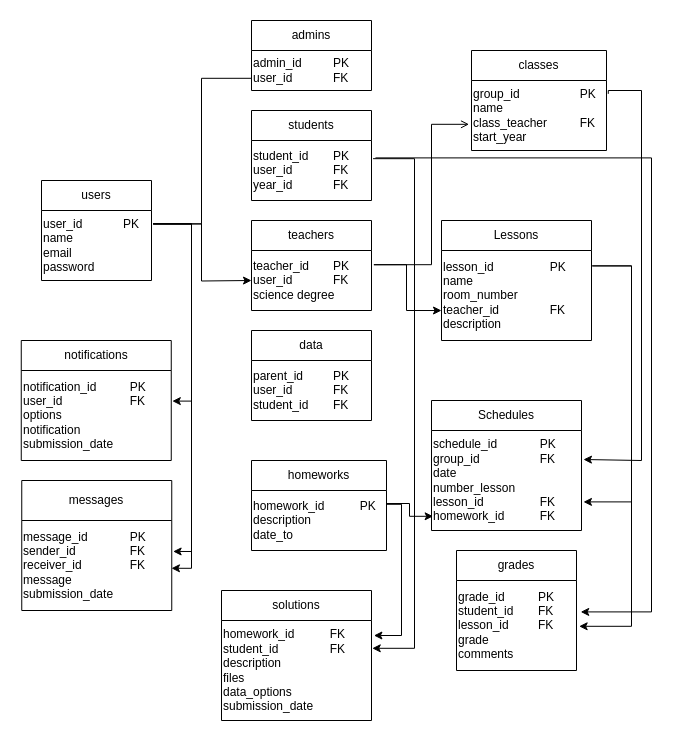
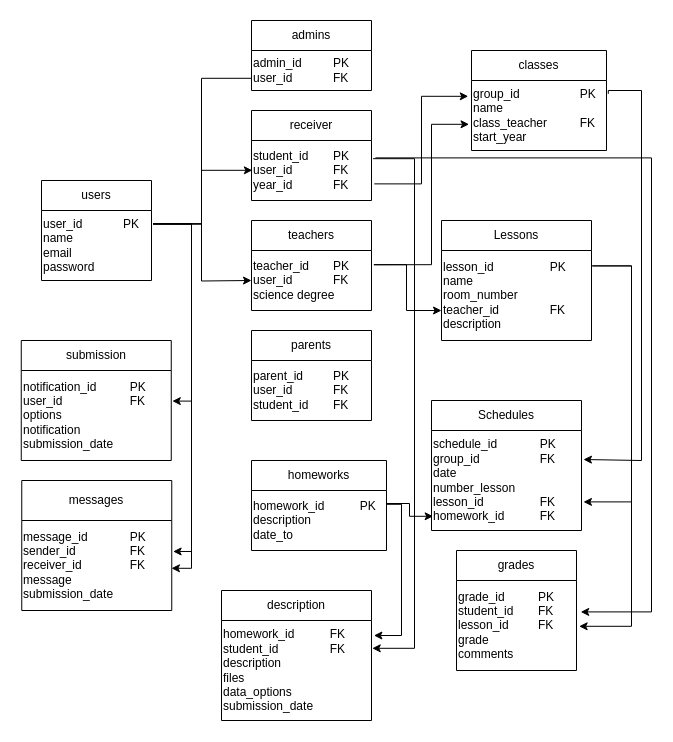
  <mxCell id="0" />
  <mxCell id="1" parent="0" />
  <mxCell id="2" value="users" style="rounded=0;whiteSpace=wrap;html=1;shape=swimlane;fontStyle=0;startSize=30;childLayout=stackLayout;horizontal=1;horizontalStack=0;resizeParent=1;resizeParentMax=0;resizeLast=0;collapsible=1;marginBottom=0;" vertex="1" parent="1"><mxGeometry x="41" y="180" width="110" height="100" as="geometry" /></mxCell>
  <mxCell id="3" value="&lt;span style=&quot;background-color: initial;&quot;&gt;user_id&lt;span style=&quot;white-space: pre;&quot;&gt;&#09;&lt;/span&gt;&lt;span style=&quot;white-space: pre;&quot;&gt;&#09;&lt;/span&gt;PK&lt;/span&gt;&lt;br&gt;&lt;span style=&quot;background-color: initial;&quot;&gt;name&lt;/span&gt;&lt;br&gt;&lt;span style=&quot;background-color: initial;&quot;&gt;email&lt;/span&gt;&lt;br&gt;&lt;span style=&quot;background-color: initial;&quot;&gt;password&lt;/span&gt;" style="text;html=1;align=left;verticalAlign=middle;resizable=0;points=[];autosize=1;strokeColor=none;fillColor=none;" vertex="1" parent="2"><mxGeometry y="30" width="110" height="70" as="geometry" /></mxCell>
  <mxCell id="4" value="teachers" style="rounded=0;whiteSpace=wrap;html=1;shape=swimlane;fontStyle=0;startSize=30;childLayout=stackLayout;horizontal=1;horizontalStack=0;resizeParent=1;resizeParentMax=0;resizeLast=0;collapsible=1;marginBottom=0;" vertex="1" parent="1"><mxGeometry x="251" y="220" width="120" height="90" as="geometry" /></mxCell>
  <mxCell id="5" value="&lt;span style=&quot;background-color: initial;&quot;&gt;teacher_id&lt;span style=&quot;white-space: pre;&quot;&gt;&#09;&lt;/span&gt;PK&lt;/span&gt;&lt;br&gt;&lt;span style=&quot;background-color: initial;&quot;&gt;user_id&lt;span style=&quot;white-space: pre;&quot;&gt;&#09;&lt;/span&gt;&lt;span style=&quot;white-space: pre;&quot;&gt;&#09;&lt;/span&gt;FK&lt;/span&gt;&lt;div&gt;science degree&lt;br&gt;&lt;/div&gt;" style="text;html=1;align=left;verticalAlign=middle;resizable=0;points=[];autosize=1;strokeColor=none;fillColor=none;" vertex="1" parent="4"><mxGeometry y="30" width="120" height="60" as="geometry" /></mxCell>
- <mxCell id="6" value="students" style="rounded=0;whiteSpace=wrap;html=1;shape=swimlane;fontStyle=0;startSize=30;childLayout=stackLayout;horizontal=1;horizontalStack=0;resizeParent=1;resizeParentMax=0;resizeLast=0;collapsible=1;marginBottom=0;" vertex="1" parent="1"><mxGeometry x="251" y="110" width="120" height="90" as="geometry" /></mxCell>
+ <mxCell id="6" value="receiver" style="rounded=0;whiteSpace=wrap;html=1;shape=swimlane;fontStyle=0;startSize=30;childLayout=stackLayout;horizontal=1;horizontalStack=0;resizeParent=1;resizeParentMax=0;resizeLast=0;collapsible=1;marginBottom=0;" vertex="1" parent="1"><mxGeometry x="251" y="110" width="120" height="90" as="geometry" /></mxCell>
  <mxCell id="7" value="&lt;span style=&quot;background-color: initial;&quot;&gt;student_id&lt;span style=&quot;white-space: pre;&quot;&gt;&#09;&lt;/span&gt;PK&amp;nbsp;&lt;/span&gt;&lt;div&gt;&lt;span style=&quot;background-color: initial;&quot;&gt;user_id&lt;span style=&quot;white-space: pre;&quot;&gt;&#09;&lt;/span&gt;&lt;span style=&quot;white-space: pre;&quot;&gt;&#09;&lt;/span&gt;FK&lt;/span&gt;&lt;br&gt;&lt;span style=&quot;background-color: initial;&quot;&gt;year_id&lt;span style=&quot;white-space: pre;&quot;&gt;&#09;&lt;/span&gt;&lt;span style=&quot;white-space: pre;&quot;&gt;&#09;&lt;/span&gt;FK&lt;/span&gt;&lt;br&gt;&lt;/div&gt;" style="text;html=1;align=left;verticalAlign=middle;resizable=0;points=[];autosize=1;strokeColor=none;fillColor=none;" vertex="1" parent="6"><mxGeometry y="30" width="120" height="60" as="geometry" /></mxCell>
- <mxCell id="8" value="data" style="rounded=0;whiteSpace=wrap;html=1;shape=swimlane;fontStyle=0;startSize=30;childLayout=stackLayout;horizontal=1;horizontalStack=0;resizeParent=1;resizeParentMax=0;resizeLast=0;collapsible=1;marginBottom=0;" vertex="1" parent="1"><mxGeometry x="251" y="330" width="120" height="90" as="geometry" /></mxCell>
+ <mxCell id="8" value="parents" style="rounded=0;whiteSpace=wrap;html=1;shape=swimlane;fontStyle=0;startSize=30;childLayout=stackLayout;horizontal=1;horizontalStack=0;resizeParent=1;resizeParentMax=0;resizeLast=0;collapsible=1;marginBottom=0;" vertex="1" parent="1"><mxGeometry x="251" y="330" width="120" height="90" as="geometry" /></mxCell>
  <mxCell id="9" value="&lt;span style=&quot;background-color: initial;&quot;&gt;parent_id&lt;span style=&quot;white-space: pre;&quot;&gt;&#09;&lt;/span&gt;&lt;span style=&quot;white-space: pre;&quot;&gt;&#09;&lt;/span&gt;PK&lt;/span&gt;&lt;br&gt;&lt;span style=&quot;background-color: initial;&quot;&gt;user_id&lt;span style=&quot;white-space: pre;&quot;&gt;&#09;&lt;/span&gt;&lt;span style=&quot;white-space: pre;&quot;&gt;&#09;&lt;/span&gt;FK&lt;/span&gt;&lt;br&gt;&lt;span style=&quot;background-color: initial;&quot;&gt;student_id&lt;span style=&quot;white-space: pre;&quot;&gt;&#09;&lt;/span&gt;FK&lt;/span&gt;" style="text;html=1;align=left;verticalAlign=middle;resizable=0;points=[];autosize=1;strokeColor=none;fillColor=none;" vertex="1" parent="8"><mxGeometry y="30" width="120" height="60" as="geometry" /></mxCell>
  <mxCell id="10" value="admins" style="rounded=0;whiteSpace=wrap;html=1;shape=swimlane;fontStyle=0;startSize=30;childLayout=stackLayout;horizontal=1;horizontalStack=0;resizeParent=1;resizeParentMax=0;resizeLast=0;collapsible=1;marginBottom=0;" vertex="1" parent="1"><mxGeometry x="251" y="20" width="120" height="70" as="geometry" /></mxCell>
  <mxCell id="11" value="&lt;span style=&quot;background-color: initial;&quot;&gt;admin_id&lt;span style=&quot;white-space: pre;&quot;&gt;&#09;&lt;/span&gt;&lt;span style=&quot;white-space: pre;&quot;&gt;&#09;&lt;/span&gt;PK&lt;/span&gt;&lt;br&gt;&lt;span style=&quot;background-color: initial;&quot;&gt;user_id&lt;span style=&quot;white-space: pre;&quot;&gt;&#09;&lt;/span&gt;&lt;span style=&quot;white-space: pre;&quot;&gt;&#09;&lt;/span&gt;FK&lt;/span&gt;" style="text;html=1;align=left;verticalAlign=middle;resizable=0;points=[];autosize=1;strokeColor=none;fillColor=none;" vertex="1" parent="10"><mxGeometry y="30" width="120" height="40" as="geometry" /></mxCell>
  <mxCell id="12" value="Lessons" style="rounded=0;whiteSpace=wrap;html=1;shape=swimlane;fontStyle=0;startSize=30;childLayout=stackLayout;horizontal=1;horizontalStack=0;resizeParent=1;resizeParentMax=0;resizeLast=0;collapsible=1;marginBottom=0;" vertex="1" parent="1"><mxGeometry x="441" y="220" width="150" height="120" as="geometry" /></mxCell>
  <mxCell id="13" value="lesson_id&lt;span style=&quot;white-space: pre;&quot;&gt;&#09;&lt;/span&gt;&lt;span style=&quot;white-space: pre;&quot;&gt;&#09;&lt;span style=&quot;white-space: pre;&quot;&gt;&#09;&lt;/span&gt;&lt;/span&gt;PK&amp;nbsp;&lt;div&gt;name&lt;/div&gt;&lt;div&gt;room_number&lt;br&gt;&lt;div&gt;teacher_id&lt;span style=&quot;white-space: pre;&quot;&gt;&#09;&lt;span style=&quot;white-space: pre;&quot;&gt;&#09;&lt;/span&gt;&lt;/span&gt;FK&lt;/div&gt;&lt;div&gt;description&lt;/div&gt;&lt;/div&gt;" style="text;html=1;align=left;verticalAlign=middle;resizable=0;points=[];autosize=1;strokeColor=none;fillColor=none;" vertex="1" parent="12"><mxGeometry y="30" width="150" height="90" as="geometry" /></mxCell>
  <mxCell id="14" value="Schedules" style="rounded=0;whiteSpace=wrap;html=1;shape=swimlane;fontStyle=0;startSize=30;childLayout=stackLayout;horizontal=1;horizontalStack=0;resizeParent=1;resizeParentMax=0;resizeLast=0;collapsible=1;marginBottom=0;" vertex="1" parent="1"><mxGeometry x="431" y="400" width="150" height="130" as="geometry" /></mxCell>
  <mxCell id="15" value="schedule_id&lt;span style=&quot;white-space: pre;&quot;&gt;&#09;&lt;/span&gt;&lt;span style=&quot;white-space: pre;&quot;&gt;&#09;&lt;/span&gt;PK&lt;div&gt;group_id&lt;span style=&quot;white-space: pre;&quot;&gt;&#09;&lt;/span&gt;&lt;span style=&quot;white-space: pre;&quot;&gt;&#09;&lt;/span&gt;&lt;span style=&quot;white-space: pre;&quot;&gt;&#09;&lt;/span&gt;FK&lt;/div&gt;&lt;div&gt;date&amp;nbsp;&lt;/div&gt;&lt;div&gt;&lt;span style=&quot;background-color: initial;&quot;&gt;number_lesson&lt;/span&gt;&lt;br&gt;&lt;/div&gt;&lt;div&gt;lesson_id&lt;span style=&quot;white-space: pre;&quot;&gt;&#09;&lt;/span&gt;&lt;span style=&quot;white-space: pre;&quot;&gt;&#09;&lt;/span&gt;&lt;span style=&quot;white-space: pre;&quot;&gt;&#09;&lt;/span&gt;FK&lt;/div&gt;&lt;div&gt;homework_id&lt;span style=&quot;white-space: pre;&quot;&gt;&#09;&lt;/span&gt;&lt;span style=&quot;white-space: pre;&quot;&gt;&#09;&lt;/span&gt;FK&lt;/div&gt;" style="text;html=1;align=left;verticalAlign=middle;resizable=0;points=[];autosize=1;strokeColor=none;fillColor=none;" vertex="1" parent="14"><mxGeometry y="30" width="150" height="100" as="geometry" /></mxCell>
  <mxCell id="16" value="classes" style="rounded=0;whiteSpace=wrap;html=1;shape=swimlane;fontStyle=0;startSize=30;childLayout=stackLayout;horizontal=1;horizontalStack=0;resizeParent=1;resizeParentMax=0;resizeLast=0;collapsible=1;marginBottom=0;" vertex="1" parent="1"><mxGeometry x="471" y="50" width="135" height="100" as="geometry" /></mxCell>
  <mxCell id="17" value="&lt;span style=&quot;background-color: initial;&quot;&gt;group_id&lt;span style=&quot;white-space: pre;&quot;&gt;&#09;&lt;/span&gt;&lt;span style=&quot;white-space: pre;&quot;&gt;&#09;&lt;/span&gt;&lt;span style=&quot;white-space: pre;&quot;&gt;&#09;&lt;/span&gt;PK&lt;/span&gt;&lt;br&gt;&lt;span style=&quot;background-color: initial;&quot;&gt;name&lt;/span&gt;&lt;br&gt;&lt;span style=&quot;background-color: initial;&quot;&gt;class_teacher&lt;span style=&quot;white-space: pre;&quot;&gt;&#09;&lt;/span&gt;&lt;span style=&quot;white-space: pre;&quot;&gt;&#09;&lt;/span&gt;FK&lt;/span&gt;&lt;br&gt;&lt;span style=&quot;background-color: initial;&quot;&gt;start_year&lt;/span&gt;" style="text;html=1;align=left;verticalAlign=middle;resizable=0;points=[];autosize=1;strokeColor=none;fillColor=none;" vertex="1" parent="16"><mxGeometry y="30" width="135" height="70" as="geometry" /></mxCell>
+ <mxCell id="18" style="edgeStyle=orthogonalEdgeStyle;rounded=0;orthogonalLoop=1;jettySize=auto;html=1;exitX=1.023;exitY=0.723;exitDx=0;exitDy=0;entryX=-0.024;entryY=0.226;entryDx=0;entryDy=0;entryPerimeter=0;exitPerimeter=0;" edge="1" parent="1" source="7" target="17"><mxGeometry relative="1" as="geometry" /></mxCell>
  <mxCell id="19" style="edgeStyle=orthogonalEdgeStyle;rounded=0;orthogonalLoop=1;jettySize=auto;html=1;exitX=1.015;exitY=0.191;exitDx=0;exitDy=0;entryX=0.001;entryY=0.695;entryDx=0;entryDy=0;entryPerimeter=0;exitPerimeter=0;endArrow=none;" edge="1" parent="1" source="3" target="11"><mxGeometry relative="1" as="geometry" /></mxCell>
+ <mxCell id="20" style="edgeStyle=orthogonalEdgeStyle;rounded=0;orthogonalLoop=1;jettySize=auto;html=1;exitX=1.015;exitY=0.191;exitDx=0;exitDy=0;entryX=0.007;entryY=0.497;entryDx=0;entryDy=0;entryPerimeter=0;exitPerimeter=0;" edge="1" parent="1" source="3" target="7"><mxGeometry relative="1" as="geometry" /></mxCell>
  <mxCell id="21" style="edgeStyle=orthogonalEdgeStyle;rounded=0;orthogonalLoop=1;jettySize=auto;html=1;exitX=1.015;exitY=0.191;exitDx=0;exitDy=0;exitPerimeter=0;" edge="1" parent="1" source="3"><mxGeometry relative="1" as="geometry"><mxPoint x="251" y="280" as="targetPoint" /></mxGeometry></mxCell>
- <mxCell id="22" style="edgeStyle=orthogonalEdgeStyle;rounded=0;orthogonalLoop=1;jettySize=auto;html=1;exitX=1.02;exitY=0.237;exitDx=0;exitDy=0;entryX=-0.018;entryY=0.626;entryDx=0;entryDy=0;entryPerimeter=0;exitPerimeter=0;endArrow=open;" edge="1" parent="1" source="5" target="17"><mxGeometry relative="1" as="geometry"><Array as="points"><mxPoint x="431" y="264" /><mxPoint x="431" y="124" /></Array></mxGeometry></mxCell>
+ <mxCell id="22" style="edgeStyle=orthogonalEdgeStyle;rounded=0;orthogonalLoop=1;jettySize=auto;html=1;exitX=1.02;exitY=0.237;exitDx=0;exitDy=0;entryX=-0.018;entryY=0.626;entryDx=0;entryDy=0;entryPerimeter=0;exitPerimeter=0;" edge="1" parent="1" source="5" target="17"><mxGeometry relative="1" as="geometry"><Array as="points"><mxPoint x="431" y="264" /><mxPoint x="431" y="124" /></Array></mxGeometry></mxCell>
  <mxCell id="23" style="edgeStyle=orthogonalEdgeStyle;rounded=0;orthogonalLoop=1;jettySize=auto;html=1;exitX=1.02;exitY=0.237;exitDx=0;exitDy=0;entryX=0;entryY=0.667;entryDx=0;entryDy=0;entryPerimeter=0;exitPerimeter=0;" edge="1" parent="1" source="5" target="13"><mxGeometry relative="1" as="geometry" /></mxCell>
  <mxCell id="24" value="grades" style="rounded=0;whiteSpace=wrap;html=1;shape=swimlane;fontStyle=0;startSize=30;childLayout=stackLayout;horizontal=1;horizontalStack=0;resizeParent=1;resizeParentMax=0;resizeLast=0;collapsible=1;marginBottom=0;" vertex="1" parent="1"><mxGeometry x="456" y="550" width="120" height="120" as="geometry" /></mxCell>
  <mxCell id="25" value="grade_id&lt;span style=&quot;white-space: pre;&quot;&gt;&#09;&lt;/span&gt;&lt;span style=&quot;white-space: pre;&quot;&gt;&#09;&lt;/span&gt;PK&lt;div&gt;student_id&lt;span style=&quot;white-space: pre;&quot;&gt;&#09;&lt;/span&gt;FK&lt;div&gt;lesson_id&lt;span style=&quot;white-space: pre;&quot;&gt;&#09;&lt;/span&gt;&lt;span style=&quot;white-space: pre;&quot;&gt;&#09;&lt;/span&gt;FK&lt;div&gt;grade&lt;br&gt;comments&lt;/div&gt;&lt;/div&gt;&lt;/div&gt;" style="text;html=1;align=left;verticalAlign=middle;resizable=0;points=[];autosize=1;strokeColor=none;fillColor=none;" vertex="1" parent="24"><mxGeometry y="30" width="120" height="90" as="geometry" /></mxCell>
  <mxCell id="26" style="edgeStyle=orthogonalEdgeStyle;rounded=0;orthogonalLoop=1;jettySize=auto;html=1;exitX=1.005;exitY=0.171;exitDx=0;exitDy=0;exitPerimeter=0;entryX=1.013;entryY=0.714;entryDx=0;entryDy=0;entryPerimeter=0;" edge="1" parent="1" source="13" target="15"><mxGeometry relative="1" as="geometry"><mxPoint x="581" y="500" as="targetPoint" /><Array as="points"><mxPoint x="631" y="265" /><mxPoint x="631" y="501" /></Array></mxGeometry></mxCell>
  <mxCell id="27" style="edgeStyle=orthogonalEdgeStyle;rounded=0;orthogonalLoop=1;jettySize=auto;html=1;exitX=1.013;exitY=0.191;exitDx=0;exitDy=0;entryX=1.013;entryY=0.29;entryDx=0;entryDy=0;entryPerimeter=0;exitPerimeter=0;" edge="1" parent="1" source="17" target="15"><mxGeometry relative="1" as="geometry"><Array as="points"><mxPoint x="608" y="90" /><mxPoint x="641" y="90" /><mxPoint x="641" y="460" /></Array></mxGeometry></mxCell>
  <mxCell id="28" style="edgeStyle=orthogonalEdgeStyle;rounded=0;orthogonalLoop=1;jettySize=auto;html=1;exitX=1.005;exitY=0.171;exitDx=0;exitDy=0;entryX=1.022;entryY=0.509;entryDx=0;entryDy=0;entryPerimeter=0;exitPerimeter=0;" edge="1" parent="1" source="13" target="25"><mxGeometry relative="1" as="geometry"><Array as="points"><mxPoint x="631" y="265" /><mxPoint x="631" y="626" /></Array></mxGeometry></mxCell>
  <mxCell id="29" style="edgeStyle=orthogonalEdgeStyle;rounded=0;orthogonalLoop=1;jettySize=auto;html=1;exitX=1.033;exitY=0.29;exitDx=0;exitDy=0;entryX=1.035;entryY=0.349;entryDx=0;entryDy=0;entryPerimeter=0;exitPerimeter=0;" edge="1" parent="1" source="7" target="25"><mxGeometry relative="1" as="geometry"><Array as="points"><mxPoint x="651" y="157" /><mxPoint x="651" y="611" /></Array></mxGeometry></mxCell>
- <mxCell id="30" value="notifications" style="rounded=0;whiteSpace=wrap;html=1;shape=swimlane;fontStyle=0;startSize=30;childLayout=stackLayout;horizontal=1;horizontalStack=0;resizeParent=1;resizeParentMax=0;resizeLast=0;collapsible=1;marginBottom=0;" vertex="1" parent="1"><mxGeometry x="20.75" y="340" width="150" height="120" as="geometry" /></mxCell>
+ <mxCell id="30" value="submission" style="rounded=0;whiteSpace=wrap;html=1;shape=swimlane;fontStyle=0;startSize=30;childLayout=stackLayout;horizontal=1;horizontalStack=0;resizeParent=1;resizeParentMax=0;resizeLast=0;collapsible=1;marginBottom=0;" vertex="1" parent="1"><mxGeometry x="20.75" y="340" width="150" height="120" as="geometry" /></mxCell>
  <mxCell id="31" value="notification_id&lt;span style=&quot;white-space: pre;&quot;&gt;&#09;&lt;/span&gt;&lt;span style=&quot;white-space: pre;&quot;&gt;&#09;&lt;/span&gt;PK&lt;div&gt;user_id&lt;span style=&quot;white-space: pre;&quot;&gt;&#09;&lt;/span&gt;&lt;span style=&quot;white-space: pre;&quot;&gt;&#09;&lt;/span&gt;&lt;span style=&quot;white-space: pre;&quot;&gt;&#09;&lt;/span&gt;FK&lt;/div&gt;&lt;div&gt;options&lt;/div&gt;&lt;div&gt;notification&lt;br&gt;submission_date&lt;br&gt;&lt;/div&gt;" style="text;html=1;align=left;verticalAlign=middle;resizable=0;points=[];autosize=1;strokeColor=none;fillColor=none;" vertex="1" parent="30"><mxGeometry y="30" width="150" height="90" as="geometry" /></mxCell>
  <mxCell id="32" value="messages" style="rounded=0;whiteSpace=wrap;html=1;shape=swimlane;fontStyle=0;startSize=40;childLayout=stackLayout;horizontal=1;horizontalStack=0;resizeParent=1;resizeParentMax=0;resizeLast=0;collapsible=1;marginBottom=0;" vertex="1" parent="1"><mxGeometry x="21.25" y="480" width="150" height="130" as="geometry" /></mxCell>
  <mxCell id="33" value="message_id&lt;span style=&quot;white-space: pre;&quot;&gt;&#09;&lt;/span&gt;&lt;span style=&quot;white-space: pre;&quot;&gt;&#09;&lt;/span&gt;PK&lt;div&gt;sender_id&lt;span style=&quot;white-space: pre;&quot;&gt;&#09;&lt;/span&gt;&lt;span style=&quot;white-space: pre;&quot;&gt;&#09;&lt;/span&gt;FK&lt;div&gt;receiver_id&lt;span style=&quot;white-space: pre;&quot;&gt;&#09;&lt;/span&gt;&lt;span style=&quot;white-space: pre;&quot;&gt;&#09;&lt;/span&gt;FK&lt;div&gt;message&lt;br&gt;submission_date&lt;br&gt;&lt;/div&gt;&lt;/div&gt;&lt;/div&gt;" style="text;html=1;align=left;verticalAlign=middle;resizable=0;points=[];autosize=1;strokeColor=none;fillColor=none;" vertex="1" parent="32"><mxGeometry y="40" width="150" height="90" as="geometry" /></mxCell>
  <mxCell id="34" style="edgeStyle=orthogonalEdgeStyle;rounded=0;orthogonalLoop=1;jettySize=auto;html=1;exitX=1.015;exitY=0.191;exitDx=0;exitDy=0;entryX=1.007;entryY=0.34;entryDx=0;entryDy=0;entryPerimeter=0;exitPerimeter=0;" edge="1" parent="1" source="3" target="31"><mxGeometry relative="1" as="geometry"><Array as="points"><mxPoint x="191" y="223" /><mxPoint x="191" y="401" /></Array></mxGeometry></mxCell>
  <mxCell id="35" style="edgeStyle=orthogonalEdgeStyle;rounded=0;orthogonalLoop=1;jettySize=auto;html=1;exitX=1.015;exitY=0.191;exitDx=0;exitDy=0;entryX=1.009;entryY=0.344;entryDx=0;entryDy=0;entryPerimeter=0;exitPerimeter=0;" edge="1" parent="1" source="3" target="33"><mxGeometry relative="1" as="geometry"><Array as="points"><mxPoint x="191" y="223" /><mxPoint x="191" y="551" /></Array></mxGeometry></mxCell>
  <mxCell id="36" style="edgeStyle=orthogonalEdgeStyle;rounded=0;orthogonalLoop=1;jettySize=auto;html=1;exitX=1.015;exitY=0.191;exitDx=0;exitDy=0;entryX=0.998;entryY=0.531;entryDx=0;entryDy=0;entryPerimeter=0;exitPerimeter=0;" edge="1" parent="1" source="3" target="33"><mxGeometry relative="1" as="geometry"><Array as="points"><mxPoint x="191" y="223" /><mxPoint x="191" y="568" /></Array></mxGeometry></mxCell>
  <mxCell id="37" value="homeworks" style="rounded=0;whiteSpace=wrap;html=1;shape=swimlane;fontStyle=0;startSize=30;childLayout=stackLayout;horizontal=1;horizontalStack=0;resizeParent=1;resizeParentMax=0;resizeLast=0;collapsible=1;marginBottom=0;" vertex="1" parent="1"><mxGeometry x="251" y="460" width="135" height="90" as="geometry" /></mxCell>
  <mxCell id="38" value="homework_id&lt;span style=&quot;white-space: pre;&quot;&gt;&#09;&lt;/span&gt;&lt;span style=&quot;white-space: pre;&quot;&gt;&#09;&lt;/span&gt;PK&lt;div&gt;description&lt;/div&gt;&lt;div&gt;date_to&lt;/div&gt;" style="text;html=1;align=left;verticalAlign=middle;resizable=0;points=[];autosize=1;strokeColor=none;fillColor=none;" vertex="1" parent="37"><mxGeometry y="30" width="135" height="60" as="geometry" /></mxCell>
  <mxCell id="39" style="edgeStyle=orthogonalEdgeStyle;rounded=0;orthogonalLoop=1;jettySize=auto;html=1;exitX=1.001;exitY=0.217;exitDx=0;exitDy=0;entryX=0.011;entryY=0.858;entryDx=0;entryDy=0;entryPerimeter=0;exitPerimeter=0;" edge="1" parent="1" source="38" target="15"><mxGeometry relative="1" as="geometry"><Array as="points"><mxPoint x="409" y="503" /><mxPoint x="409" y="516" /></Array></mxGeometry></mxCell>
- <mxCell id="40" value="solutions" style="rounded=0;whiteSpace=wrap;html=1;shape=swimlane;fontStyle=0;startSize=30;childLayout=stackLayout;horizontal=1;horizontalStack=0;resizeParent=1;resizeParentMax=0;resizeLast=0;collapsible=1;marginBottom=0;" vertex="1" parent="1"><mxGeometry x="221" y="590" width="150" height="130" as="geometry" /></mxCell>
+ <mxCell id="40" value="description" style="rounded=0;whiteSpace=wrap;html=1;shape=swimlane;fontStyle=0;startSize=30;childLayout=stackLayout;horizontal=1;horizontalStack=0;resizeParent=1;resizeParentMax=0;resizeLast=0;collapsible=1;marginBottom=0;" vertex="1" parent="1"><mxGeometry x="221" y="590" width="150" height="130" as="geometry" /></mxCell>
  <mxCell id="41" value="homework_id&lt;span style=&quot;white-space: pre;&quot;&gt;&#09;&lt;/span&gt;&lt;span style=&quot;white-space: pre;&quot;&gt;&#09;&lt;/span&gt;FK&lt;div&gt;student_id&lt;span style=&quot;white-space: pre;&quot;&gt;&#09;&lt;/span&gt;&lt;span style=&quot;white-space: pre;&quot;&gt;&#09;&lt;/span&gt;FK&lt;/div&gt;&lt;div&gt;description&lt;/div&gt;&lt;div&gt;files&lt;/div&gt;&lt;div&gt;data_options&lt;/div&gt;&lt;div&gt;submission_date&lt;/div&gt;" style="text;html=1;align=left;verticalAlign=middle;resizable=0;points=[];autosize=1;strokeColor=none;fillColor=none;" vertex="1" parent="40"><mxGeometry y="30" width="150" height="100" as="geometry" /></mxCell>
  <mxCell id="42" style="edgeStyle=orthogonalEdgeStyle;rounded=0;orthogonalLoop=1;jettySize=auto;html=1;exitX=1.001;exitY=0.23;exitDx=0;exitDy=0;entryX=1.016;entryY=0.15;entryDx=0;entryDy=0;entryPerimeter=0;exitPerimeter=0;" edge="1" parent="1" source="38" target="41"><mxGeometry relative="1" as="geometry"><Array as="points"><mxPoint x="401" y="504" /><mxPoint x="401" y="635" /></Array></mxGeometry></mxCell>
  <mxCell id="43" style="edgeStyle=orthogonalEdgeStyle;rounded=0;orthogonalLoop=1;jettySize=auto;html=1;exitX=1.013;exitY=0.303;exitDx=0;exitDy=0;entryX=1.005;entryY=0.278;entryDx=0;entryDy=0;entryPerimeter=0;exitPerimeter=0;" edge="1" parent="1" source="7" target="41"><mxGeometry relative="1" as="geometry"><Array as="points"><mxPoint x="414" y="158" /><mxPoint x="414" y="648" /></Array></mxGeometry></mxCell>
